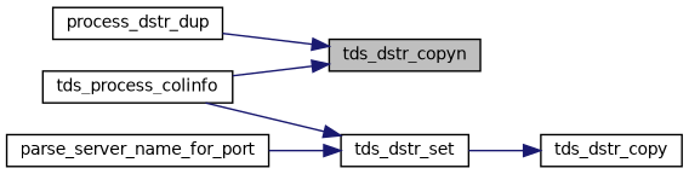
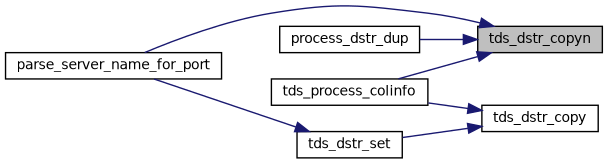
  digraph {
    rankdir=RL
    node [color=black fillcolor=white fontname=Helvetica fontsize=10 shape=record style=filled]
    edge [color=midnightblue dir=back fontname=Helvetica fontsize=10 labelfontname=Helvetica labelfontsize=10 style=solid]
    n1 [fillcolor=grey75 fontcolor=black height=0.2 label=tds_dstr_copyn width=0.4]
    n2 [height=0.2 label=parse_server_name_for_port width=0.4]
    n3 [height=0.2 label=process_dstr_dup width=0.4]
    n4 [height=0.2 label=tds_process_colinfo width=0.4]
    n5 [height=0.2 label=tds_dstr_copy width=0.4]
    n6 [height=0.2 label=tds_dstr_set width=0.4]
+   n1 -> n2
    n1 -> n3
    n1 -> n4
-   n6 -> n4
+   n5 -> n4
    n5 -> n6
    n6 -> n2
  }
